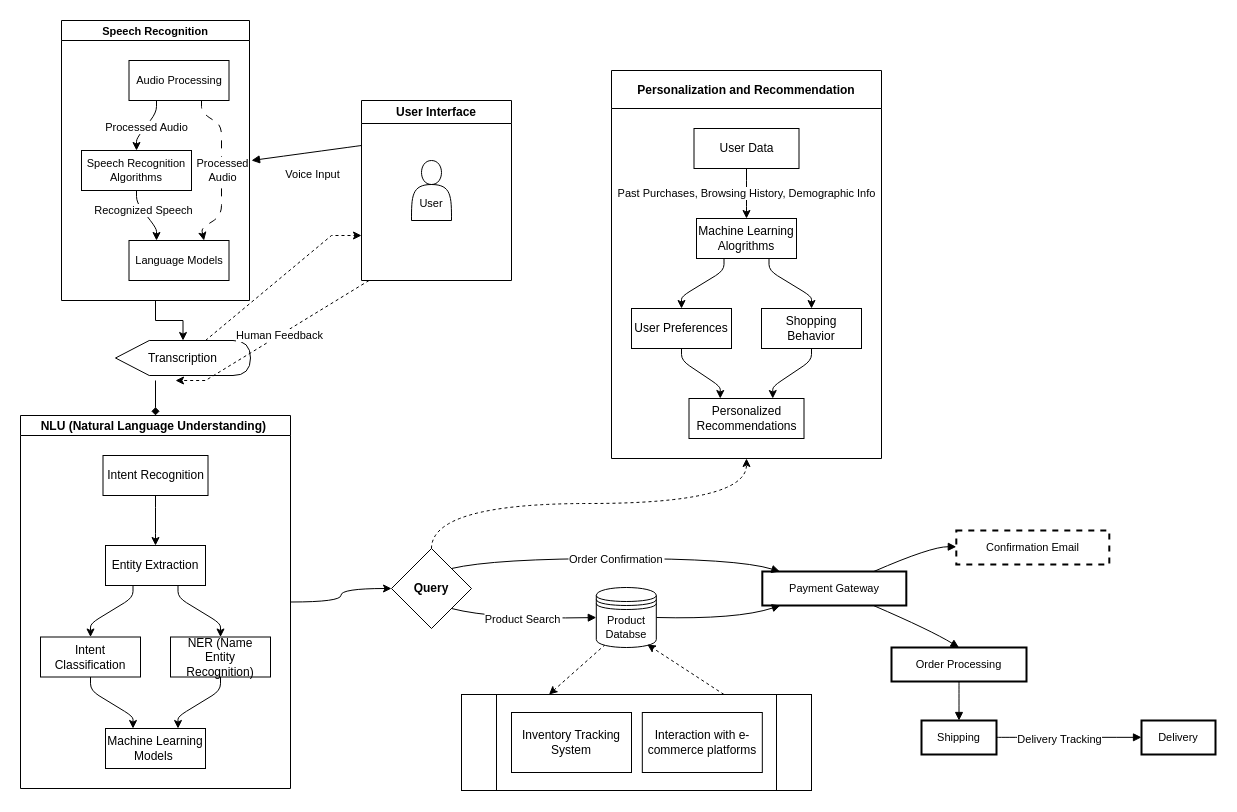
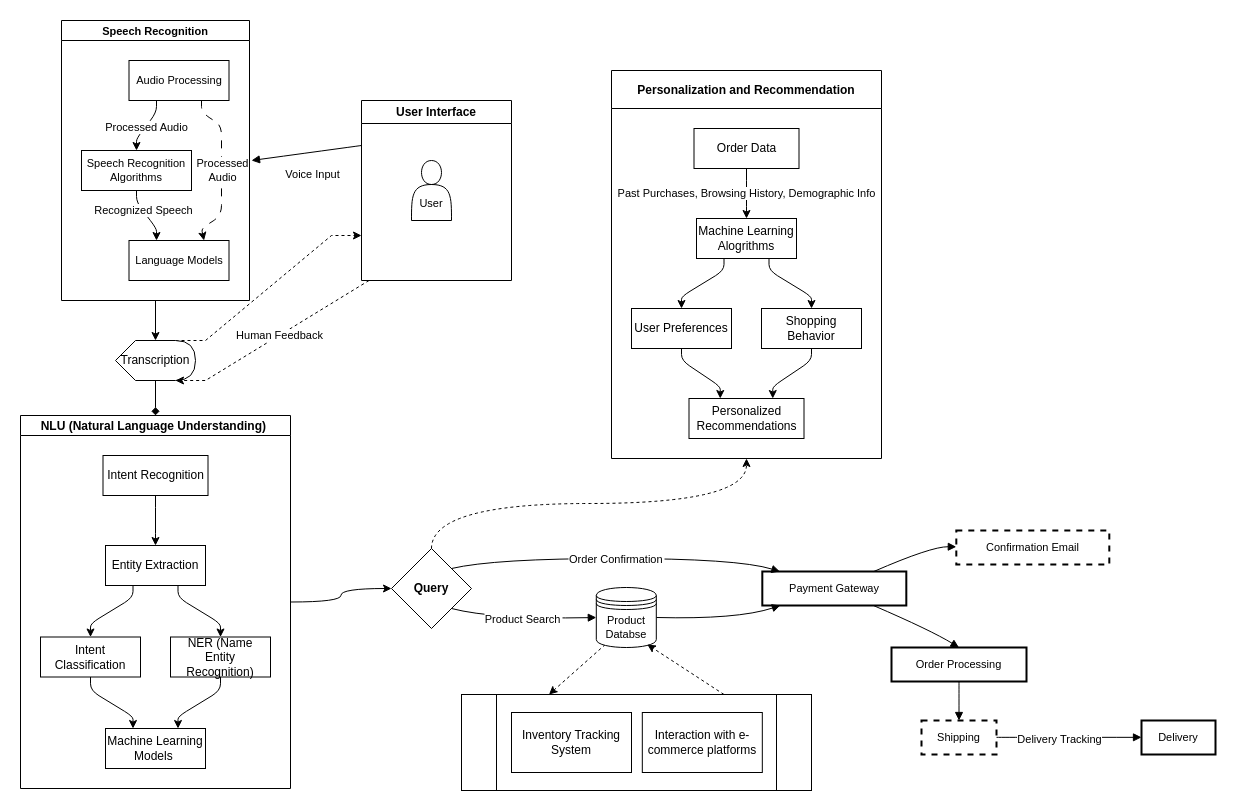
  <mxCell id="0" />
  <mxCell id="1" parent="0" />
  <mxCell id="2" value="Payment Gateway" style="whiteSpace=wrap;strokeWidth=2;fontSize=11;" parent="1" vertex="1"><mxGeometry x="761.81" y="571" width="144" height="34" as="geometry" /></mxCell>
  <mxCell id="3" value="Confirmation Email" style="whiteSpace=wrap;strokeWidth=2;fontSize=11;dashed=1;" parent="1" vertex="1"><mxGeometry x="955.81" y="530" width="153" height="34" as="geometry" /></mxCell>
  <mxCell id="4" value="Order Processing" style="whiteSpace=wrap;strokeWidth=2;fontSize=11;" parent="1" vertex="1"><mxGeometry x="891" y="647" width="135" height="34" as="geometry" /></mxCell>
- <mxCell id="5" value="Shipping" style="whiteSpace=wrap;strokeWidth=2;fontSize=11;" parent="1" vertex="1"><mxGeometry x="921" y="720" width="75" height="34" as="geometry" /></mxCell>
+ <mxCell id="5" value="Shipping" style="whiteSpace=wrap;strokeWidth=2;fontSize=11;dashed=1;" parent="1" vertex="1"><mxGeometry x="921" y="720" width="75" height="34" as="geometry" /></mxCell>
  <mxCell id="6" value="Delivery" style="whiteSpace=wrap;strokeWidth=2;fontSize=11;" parent="1" vertex="1"><mxGeometry x="1141" y="720" width="74" height="34" as="geometry" /></mxCell>
  <mxCell id="7" value="" style="curved=1;startArrow=none;endArrow=block;exitX=0;exitY=0.25;exitDx=0;exitDy=0;fontSize=11;" parent="1" source="65" edge="1"><mxGeometry relative="1" as="geometry"><Array as="points" /><mxPoint x="371" y="280" as="sourcePoint" /><mxPoint x="251" y="160" as="targetPoint" /></mxGeometry></mxCell>
  <mxCell id="8" value="Voice Input" style="edgeLabel;html=1;align=center;verticalAlign=middle;resizable=0;points=[];fontSize=11;" parent="7" vertex="1" connectable="0"><mxGeometry x="0.3" y="4" relative="1" as="geometry"><mxPoint x="21" y="15" as="offset" /></mxGeometry></mxCell>
  <mxCell id="9" value="Product Search" style="curved=1;startArrow=none;endArrow=block;exitX=1;exitY=1;entryX=0;entryY=0.5;entryDx=0;entryDy=0;fontSize=11;exitDx=0;exitDy=0;" parent="1" source="48" target="18" edge="1"><mxGeometry relative="1" as="geometry"><Array as="points"><mxPoint x="493.81" y="619" /></Array><mxPoint x="605.81" y="618" as="targetPoint" /><mxPoint x="400.999" y="601.811" as="sourcePoint" /></mxGeometry></mxCell>
  <mxCell id="10" value="Order Confirmation" style="curved=1;startArrow=none;endArrow=block;exitX=1;exitY=0;entryX=0.129;entryY=0.009;fontSize=11;exitDx=0;exitDy=0;" parent="1" source="48" target="2" edge="1"><mxGeometry relative="1" as="geometry"><Array as="points"><mxPoint x="493.81" y="558" /><mxPoint x="736.81" y="558" /></Array><mxPoint x="401.099" y="574.289" as="sourcePoint" /></mxGeometry></mxCell>
  <mxCell id="11" value="" style="curved=1;startArrow=none;endArrow=block;exitX=1;exitY=0.5;entryX=0.129;entryY=0.995;exitDx=0;exitDy=0;fontSize=11;" parent="1" source="18" target="2" edge="1"><mxGeometry relative="1" as="geometry"><Array as="points"><mxPoint x="736.81" y="619" /></Array><mxPoint x="665.81" y="618" as="sourcePoint" /></mxGeometry></mxCell>
  <mxCell id="12" value="" style="curved=1;startArrow=none;endArrow=block;exitX=0.769;exitY=0.009;entryX=-0.001;entryY=0.48;fontSize=11;" parent="1" source="2" target="3" edge="1"><mxGeometry relative="1" as="geometry"><Array as="points"><mxPoint x="930.81" y="546" /></Array></mxGeometry></mxCell>
  <mxCell id="13" value="" style="curved=1;startArrow=none;endArrow=block;exitX=0.769;exitY=0.995;entryX=0.5;entryY=0;fontSize=11;entryDx=0;entryDy=0;" parent="1" source="2" target="4" edge="1"><mxGeometry relative="1" as="geometry"><Array as="points"><mxPoint x="930.81" y="630" /></Array></mxGeometry></mxCell>
  <mxCell id="14" value="" style="curved=1;startArrow=none;endArrow=block;exitX=0.5;exitY=1;entryX=0.5;entryY=0;fontSize=11;exitDx=0;exitDy=0;entryDx=0;entryDy=0;" parent="1" source="4" target="5" edge="1"><mxGeometry relative="1" as="geometry"><Array as="points" /></mxGeometry></mxCell>
  <mxCell id="15" value="" style="curved=1;startArrow=none;endArrow=block;exitX=0.998;exitY=0.495;entryX=-0.002;entryY=0.495;fontSize=11;" parent="1" source="5" target="6" edge="1"><mxGeometry relative="1" as="geometry"><Array as="points" /></mxGeometry></mxCell>
  <mxCell id="16" value="Delivery Tracking" style="edgeLabel;html=1;align=center;verticalAlign=middle;resizable=0;points=[];" parent="15" vertex="1" connectable="0"><mxGeometry x="-0.137" y="-2" relative="1" as="geometry"><mxPoint as="offset" /></mxGeometry></mxCell>
  <mxCell id="17" style="rounded=0;orthogonalLoop=1;jettySize=auto;html=1;exitX=0.15;exitY=0.95;exitDx=0;exitDy=0;exitPerimeter=0;entryX=0.25;entryY=0;entryDx=0;entryDy=0;dashed=1;" edge="1" parent="1" source="18" target="49"><mxGeometry relative="1" as="geometry" /></mxCell>
  <mxCell id="18" value="Product&lt;br&gt;Databse" style="shape=datastore;whiteSpace=wrap;html=1;fontSize=11;" parent="1" vertex="1"><mxGeometry x="595.81" y="587" width="60" height="60" as="geometry" /></mxCell>
  <mxCell id="19" style="edgeStyle=orthogonalEdgeStyle;rounded=0;orthogonalLoop=1;jettySize=auto;html=1;exitX=0.5;exitY=1;exitDx=0;exitDy=0;" parent="1" source="20" target="32" edge="1"><mxGeometry relative="1" as="geometry" /></mxCell>
  <mxCell id="20" value="Speech Recognition" style="swimlane;startSize=20;horizontal=1;childLayout=flowLayout;flowOrientation=north;resizable=1;interRankCellSpacing=50;containerType=tree;fontSize=11;rotation=0;rounded=0;direction=east;movable=1;rotatable=1;deletable=1;editable=1;locked=0;connectable=1;autosize=1;" parent="1" vertex="1"><mxGeometry x="61" y="20" width="188" height="280" as="geometry"><mxRectangle x="-40" y="-280" width="270" height="60" as="alternateBounds" /></mxGeometry></mxCell>
  <mxCell id="21" value="Audio Processing" style="whiteSpace=wrap;html=1;fontSize=11;" parent="20" vertex="1"><mxGeometry x="67.5" y="40" width="100" height="40" as="geometry" /></mxCell>
  <mxCell id="22" value="&lt;font style=&quot;font-size: 11px;&quot;&gt;Speech Recognition Algorithms&lt;/font&gt;" style="whiteSpace=wrap;html=1;fontSize=11;" parent="20" vertex="1"><mxGeometry x="20" y="130" width="110" height="40" as="geometry" /></mxCell>
  <mxCell id="23" value="" style="html=1;rounded=1;curved=0;sourcePerimeterSpacing=0;targetPerimeterSpacing=0;startSize=6;endSize=6;noEdgeStyle=1;orthogonal=1;fontSize=11;" parent="20" source="21" target="22" edge="1"><mxGeometry relative="1" as="geometry"><Array as="points"><mxPoint x="95" y="92" /><mxPoint x="75" y="118" /></Array></mxGeometry></mxCell>
  <mxCell id="24" value="Processed Audio" style="edgeLabel;html=1;align=center;verticalAlign=middle;resizable=0;points=[];fontSize=11;" parent="23" vertex="1" connectable="0"><mxGeometry x="0.057" y="1" relative="1" as="geometry"><mxPoint as="offset" /></mxGeometry></mxCell>
  <mxCell id="25" value="" style="html=1;rounded=1;curved=0;sourcePerimeterSpacing=0;targetPerimeterSpacing=0;startSize=6;endSize=6;noEdgeStyle=1;orthogonal=1;fontSize=11;dashed=1;dashPattern=8 8;entryX=0.75;entryY=0;entryDx=0;entryDy=0;" parent="20" source="21" target="27" edge="1"><mxGeometry relative="1" as="geometry"><Array as="points"><mxPoint x="140" y="92" /><mxPoint x="160" y="105" /><mxPoint x="160" y="195" /><mxPoint x="140" y="208" /></Array></mxGeometry></mxCell>
  <mxCell id="26" value="Processed &lt;br style=&quot;font-size: 11px;&quot;&gt;Audio" style="edgeLabel;html=1;align=center;verticalAlign=middle;resizable=0;points=[];fontSize=11;" parent="25" vertex="1" connectable="0"><mxGeometry x="-0.058" y="-4" relative="1" as="geometry"><mxPoint x="4" y="4" as="offset" /></mxGeometry></mxCell>
  <mxCell id="27" value="Language Models" style="whiteSpace=wrap;html=1;fontSize=11;" parent="20" vertex="1"><mxGeometry x="67.5" y="220" width="100" height="40" as="geometry" /></mxCell>
  <mxCell id="28" value="" style="html=1;rounded=1;curved=0;sourcePerimeterSpacing=0;targetPerimeterSpacing=0;startSize=6;endSize=6;noEdgeStyle=1;orthogonal=1;fontSize=11;" parent="20" source="22" target="27" edge="1"><mxGeometry relative="1" as="geometry"><Array as="points"><mxPoint x="75" y="182" /><mxPoint x="95" y="208" /></Array></mxGeometry></mxCell>
  <mxCell id="29" value="Recognized Speech" style="edgeLabel;html=1;align=center;verticalAlign=middle;resizable=0;points=[];fontSize=11;" parent="28" vertex="1" connectable="0"><mxGeometry x="-0.242" relative="1" as="geometry"><mxPoint as="offset" /></mxGeometry></mxCell>
  <mxCell id="30" style="edgeStyle=orthogonalEdgeStyle;rounded=0;orthogonalLoop=1;jettySize=auto;html=1;exitX=0;exitY=0;exitDx=40;exitDy=40;exitPerimeter=0;entryX=0.5;entryY=0;entryDx=0;entryDy=0;endArrow=diamond;" parent="1" source="32" target="34" edge="1"><mxGeometry relative="1" as="geometry" /></mxCell>
  <mxCell id="31" style="rounded=0;orthogonalLoop=1;jettySize=auto;html=1;exitX=0;exitY=0;exitDx=60;exitDy=0;exitPerimeter=0;dashed=1;entryX=0;entryY=0.75;entryDx=0;entryDy=0;edgeStyle=entityRelationEdgeStyle;" parent="1" source="32" target="65" edge="1"><mxGeometry relative="1" as="geometry"><mxPoint x="351" y="325" as="targetPoint" /></mxGeometry></mxCell>
- <mxCell id="32" value="Transcription" style="shape=display;whiteSpace=wrap;html=1;" parent="1" vertex="1"><mxGeometry x="115" y="340" width="135" height="35" as="geometry" /></mxCell>
+ <mxCell id="32" value="Transcription" style="shape=display;whiteSpace=wrap;html=1;" parent="1" vertex="1"><mxGeometry x="115" y="340" width="80" height="40" as="geometry" /></mxCell>
  <mxCell id="33" value="" style="edgeStyle=orthogonalEdgeStyle;rounded=0;orthogonalLoop=1;jettySize=auto;html=1;curved=1;" edge="1" parent="1" source="34" target="48"><mxGeometry relative="1" as="geometry" /></mxCell>
  <mxCell id="34" value="NLU (Natural Language Understanding) " style="swimlane;startSize=20;horizontal=1;childLayout=flowLayout;flowOrientation=north;resizable=1;interRankCellSpacing=50;containerType=tree;fontSize=12;autosize=1;" parent="1" vertex="1"><mxGeometry x="20" y="415" width="270" height="373" as="geometry"><mxRectangle x="-60" y="115" width="270" height="30" as="alternateBounds" /></mxGeometry></mxCell>
  <mxCell id="35" value="Entity Extraction" style="whiteSpace=wrap;html=1;" parent="34" vertex="1"><mxGeometry x="85" y="130" width="100" height="40" as="geometry" /></mxCell>
  <mxCell id="36" value="Intent Classification" style="whiteSpace=wrap;html=1;" parent="34" vertex="1"><mxGeometry x="20" y="221.5" width="100" height="40" as="geometry" /></mxCell>
  <mxCell id="37" value="" style="html=1;rounded=1;curved=0;sourcePerimeterSpacing=0;targetPerimeterSpacing=0;startSize=6;endSize=6;noEdgeStyle=1;orthogonal=1;" parent="34" source="35" target="36" edge="1"><mxGeometry relative="1" as="geometry"><Array as="points"><mxPoint x="112.5" y="182" /><mxPoint x="70" y="208" /></Array></mxGeometry></mxCell>
  <mxCell id="38" value="NER (Name Entity Recognition)" style="whiteSpace=wrap;html=1;" parent="34" vertex="1"><mxGeometry x="150" y="221.5" width="100" height="40" as="geometry" /></mxCell>
  <mxCell id="39" value="" style="html=1;rounded=1;curved=0;sourcePerimeterSpacing=0;targetPerimeterSpacing=0;startSize=6;endSize=6;noEdgeStyle=1;orthogonal=1;" parent="34" source="35" target="38" edge="1"><mxGeometry relative="1" as="geometry"><Array as="points"><mxPoint x="157.5" y="182" /><mxPoint x="200" y="208" /></Array></mxGeometry></mxCell>
  <mxCell id="40" value="Machine Learning Models&amp;nbsp;" style="whiteSpace=wrap;html=1;" parent="34" vertex="1"><mxGeometry x="85" y="313" width="100" height="40" as="geometry" /></mxCell>
  <mxCell id="41" value="" style="html=1;rounded=1;curved=0;sourcePerimeterSpacing=0;targetPerimeterSpacing=0;startSize=6;endSize=6;noEdgeStyle=1;orthogonal=1;" parent="34" source="36" target="40" edge="1"><mxGeometry relative="1" as="geometry"><Array as="points"><mxPoint x="70" y="275" /><mxPoint x="112.5" y="301" /></Array></mxGeometry></mxCell>
  <mxCell id="42" value="" style="html=1;rounded=1;curved=0;sourcePerimeterSpacing=0;targetPerimeterSpacing=0;startSize=6;endSize=6;noEdgeStyle=1;orthogonal=1;" parent="34" source="38" target="40" edge="1"><mxGeometry relative="1" as="geometry"><Array as="points"><mxPoint x="200" y="275" /><mxPoint x="157.5" y="301" /></Array></mxGeometry></mxCell>
  <mxCell id="43" style="edgeStyle=orthogonalEdgeStyle;rounded=0;orthogonalLoop=1;jettySize=auto;html=1;entryX=0.5;entryY=0;entryDx=0;entryDy=0;noEdgeStyle=1;orthogonal=1;" parent="34" source="44" target="35" edge="1"><mxGeometry relative="1" as="geometry"><Array as="points"><mxPoint x="135" y="92" /><mxPoint x="135" y="118" /></Array></mxGeometry></mxCell>
  <mxCell id="44" value="Intent Recognition" style="rounded=0;whiteSpace=wrap;html=1;" parent="34" vertex="1"><mxGeometry x="82.5" y="40" width="105" height="40" as="geometry" /></mxCell>
  <mxCell id="45" style="rounded=0;orthogonalLoop=1;jettySize=auto;html=1;entryX=0;entryY=0;entryDx=60;entryDy=40;entryPerimeter=0;dashed=1;edgeStyle=entityRelationEdgeStyle;exitX=0.25;exitY=1;exitDx=0;exitDy=0;" parent="1" source="65" target="32" edge="1"><mxGeometry relative="1" as="geometry"><mxPoint x="371" y="340" as="sourcePoint" /></mxGeometry></mxCell>
  <mxCell id="46" value="Human Feedback" style="edgeLabel;html=1;align=center;verticalAlign=middle;resizable=0;points=[];" parent="45" vertex="1" connectable="0"><mxGeometry x="0.073" relative="1" as="geometry"><mxPoint as="offset" /></mxGeometry></mxCell>
  <mxCell id="47" style="edgeStyle=orthogonalEdgeStyle;rounded=0;orthogonalLoop=1;jettySize=auto;html=1;exitX=0.5;exitY=0;exitDx=0;exitDy=0;entryX=0.5;entryY=1;entryDx=0;entryDy=0;dashed=1;curved=1;" edge="1" parent="1" source="48" target="53"><mxGeometry relative="1" as="geometry" /></mxCell>
  <mxCell id="48" value="Query" style="rhombus;whiteSpace=wrap;html=1;fontStyle=1;startSize=20;" vertex="1" parent="1"><mxGeometry x="391" y="548" width="80" height="80" as="geometry" /></mxCell>
  <mxCell id="49" value="" style="shape=process;whiteSpace=wrap;html=1;backgroundOutline=1;" vertex="1" parent="1"><mxGeometry x="461" y="694" width="350" height="96" as="geometry" /></mxCell>
  <mxCell id="50" style="rounded=0;orthogonalLoop=1;jettySize=auto;html=1;exitX=0.75;exitY=0;exitDx=0;exitDy=0;entryX=0.85;entryY=0.95;entryDx=0;entryDy=0;entryPerimeter=0;dashed=1;" edge="1" parent="1" source="49" target="18"><mxGeometry relative="1" as="geometry" /></mxCell>
  <mxCell id="51" value="Inventory Tracking System" style="rounded=0;whiteSpace=wrap;html=1;" vertex="1" parent="1"><mxGeometry x="511" y="712" width="120" height="60" as="geometry" /></mxCell>
  <mxCell id="52" value="Interaction with e-commerce platforms" style="rounded=0;whiteSpace=wrap;html=1;" vertex="1" parent="1"><mxGeometry x="641.81" y="712" width="120" height="60" as="geometry" /></mxCell>
  <mxCell id="53" value="Personalization and Recommendation" style="swimlane;startSize=38;horizontal=1;childLayout=flowLayout;flowOrientation=north;resizable=1;interRankCellSpacing=50;containerType=tree;fontSize=12;autosize=1;" vertex="1" parent="1"><mxGeometry x="611" y="70" width="270" height="388" as="geometry"><mxRectangle x="-60" y="115" width="270" height="30" as="alternateBounds" /></mxGeometry></mxCell>
  <mxCell id="54" value="Machine Learning Alogrithms" style="whiteSpace=wrap;html=1;" vertex="1" parent="53"><mxGeometry x="85" y="148" width="100" height="40" as="geometry" /></mxCell>
  <mxCell id="55" value="User Preferences" style="whiteSpace=wrap;html=1;" vertex="1" parent="53"><mxGeometry x="20" y="238" width="100" height="40" as="geometry" /></mxCell>
  <mxCell id="56" value="" style="html=1;rounded=1;curved=0;sourcePerimeterSpacing=0;targetPerimeterSpacing=0;startSize=6;endSize=6;noEdgeStyle=1;orthogonal=1;" edge="1" parent="53" source="54" target="55"><mxGeometry relative="1" as="geometry"><Array as="points"><mxPoint x="112.5" y="200" /><mxPoint x="70" y="226" /></Array></mxGeometry></mxCell>
  <mxCell id="57" value="Shopping Behavior" style="whiteSpace=wrap;html=1;" vertex="1" parent="53"><mxGeometry x="150" y="238" width="100" height="40" as="geometry" /></mxCell>
  <mxCell id="58" value="" style="html=1;rounded=1;curved=0;sourcePerimeterSpacing=0;targetPerimeterSpacing=0;startSize=6;endSize=6;noEdgeStyle=1;orthogonal=1;" edge="1" parent="53" source="54" target="57"><mxGeometry relative="1" as="geometry"><Array as="points"><mxPoint x="157.5" y="200" /><mxPoint x="200" y="226" /></Array></mxGeometry></mxCell>
  <mxCell id="59" value="Personalized Recommendations" style="whiteSpace=wrap;html=1;" vertex="1" parent="53"><mxGeometry x="77.5" y="328" width="115" height="40" as="geometry" /></mxCell>
  <mxCell id="60" value="" style="html=1;rounded=1;curved=0;sourcePerimeterSpacing=0;targetPerimeterSpacing=0;startSize=6;endSize=6;noEdgeStyle=1;orthogonal=1;" edge="1" parent="53" source="55" target="59"><mxGeometry relative="1" as="geometry"><Array as="points"><mxPoint x="70" y="290" /><mxPoint x="108.75" y="316" /></Array></mxGeometry></mxCell>
  <mxCell id="61" value="" style="html=1;rounded=1;curved=0;sourcePerimeterSpacing=0;targetPerimeterSpacing=0;startSize=6;endSize=6;noEdgeStyle=1;orthogonal=1;" edge="1" parent="53" source="57" target="59"><mxGeometry relative="1" as="geometry"><Array as="points"><mxPoint x="200" y="290" /><mxPoint x="161.25" y="316" /></Array></mxGeometry></mxCell>
  <mxCell id="62" style="edgeStyle=orthogonalEdgeStyle;rounded=0;orthogonalLoop=1;jettySize=auto;html=1;entryX=0.5;entryY=0;entryDx=0;entryDy=0;noEdgeStyle=1;orthogonal=1;" edge="1" parent="53" source="64" target="54"><mxGeometry relative="1" as="geometry"><Array as="points"><mxPoint x="135" y="110" /><mxPoint x="135" y="136" /></Array></mxGeometry></mxCell>
  <mxCell id="63" value="Past Purchases, Browsing History, Demographic Info" style="edgeLabel;html=1;align=center;verticalAlign=middle;resizable=0;points=[];" vertex="1" connectable="0" parent="62"><mxGeometry x="-0.06" y="-1" relative="1" as="geometry"><mxPoint as="offset" /></mxGeometry></mxCell>
- <mxCell id="64" value="User Data" style="rounded=0;whiteSpace=wrap;html=1;" vertex="1" parent="53"><mxGeometry x="82.5" y="58" width="105" height="40" as="geometry" /></mxCell>
+ <mxCell id="64" value="Order Data" style="rounded=0;whiteSpace=wrap;html=1;" vertex="1" parent="53"><mxGeometry x="82.5" y="58" width="105" height="40" as="geometry" /></mxCell>
  <mxCell id="65" value="User Interface" style="swimlane;whiteSpace=wrap;html=1;autosize=1;" vertex="1" parent="1"><mxGeometry x="361" y="100" width="150" height="180" as="geometry" /></mxCell>
  <mxCell id="66" value="&lt;br style=&quot;font-size: 11px;&quot;&gt;&lt;br style=&quot;font-size: 11px;&quot;&gt;User" style="shape=actor;whiteSpace=wrap;html=1;fontSize=11;" vertex="1" parent="65"><mxGeometry x="50" y="60" width="40" height="60" as="geometry" /></mxCell>
